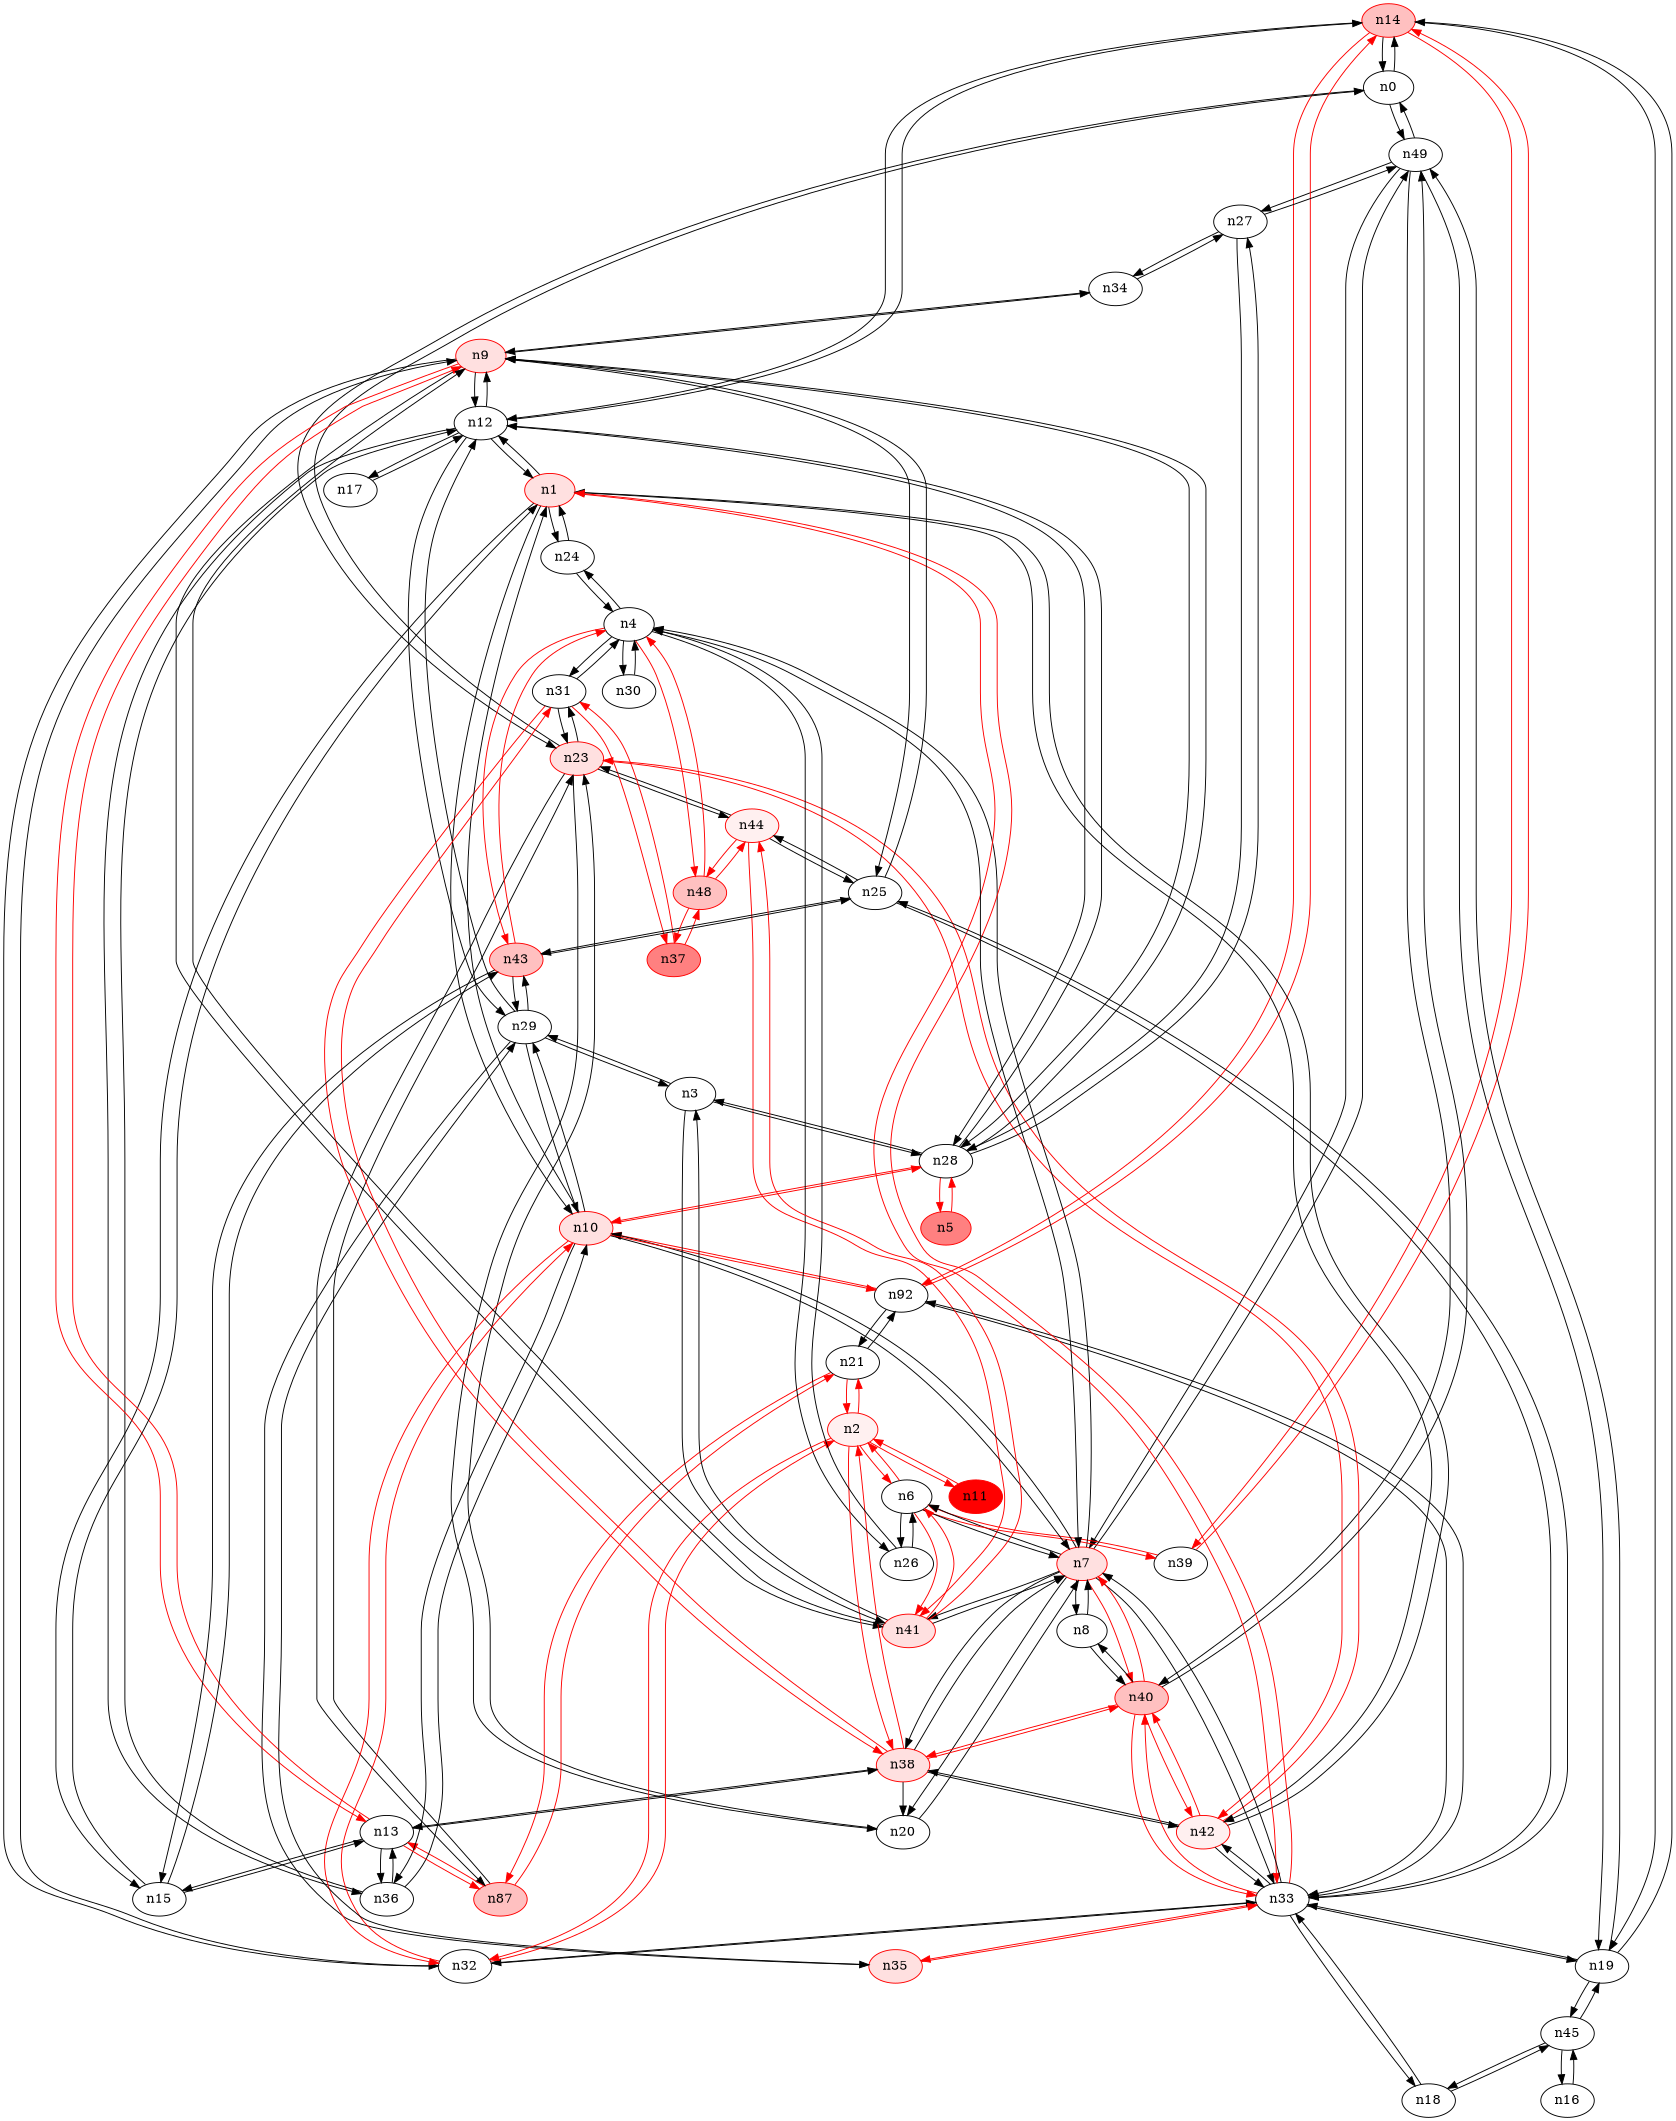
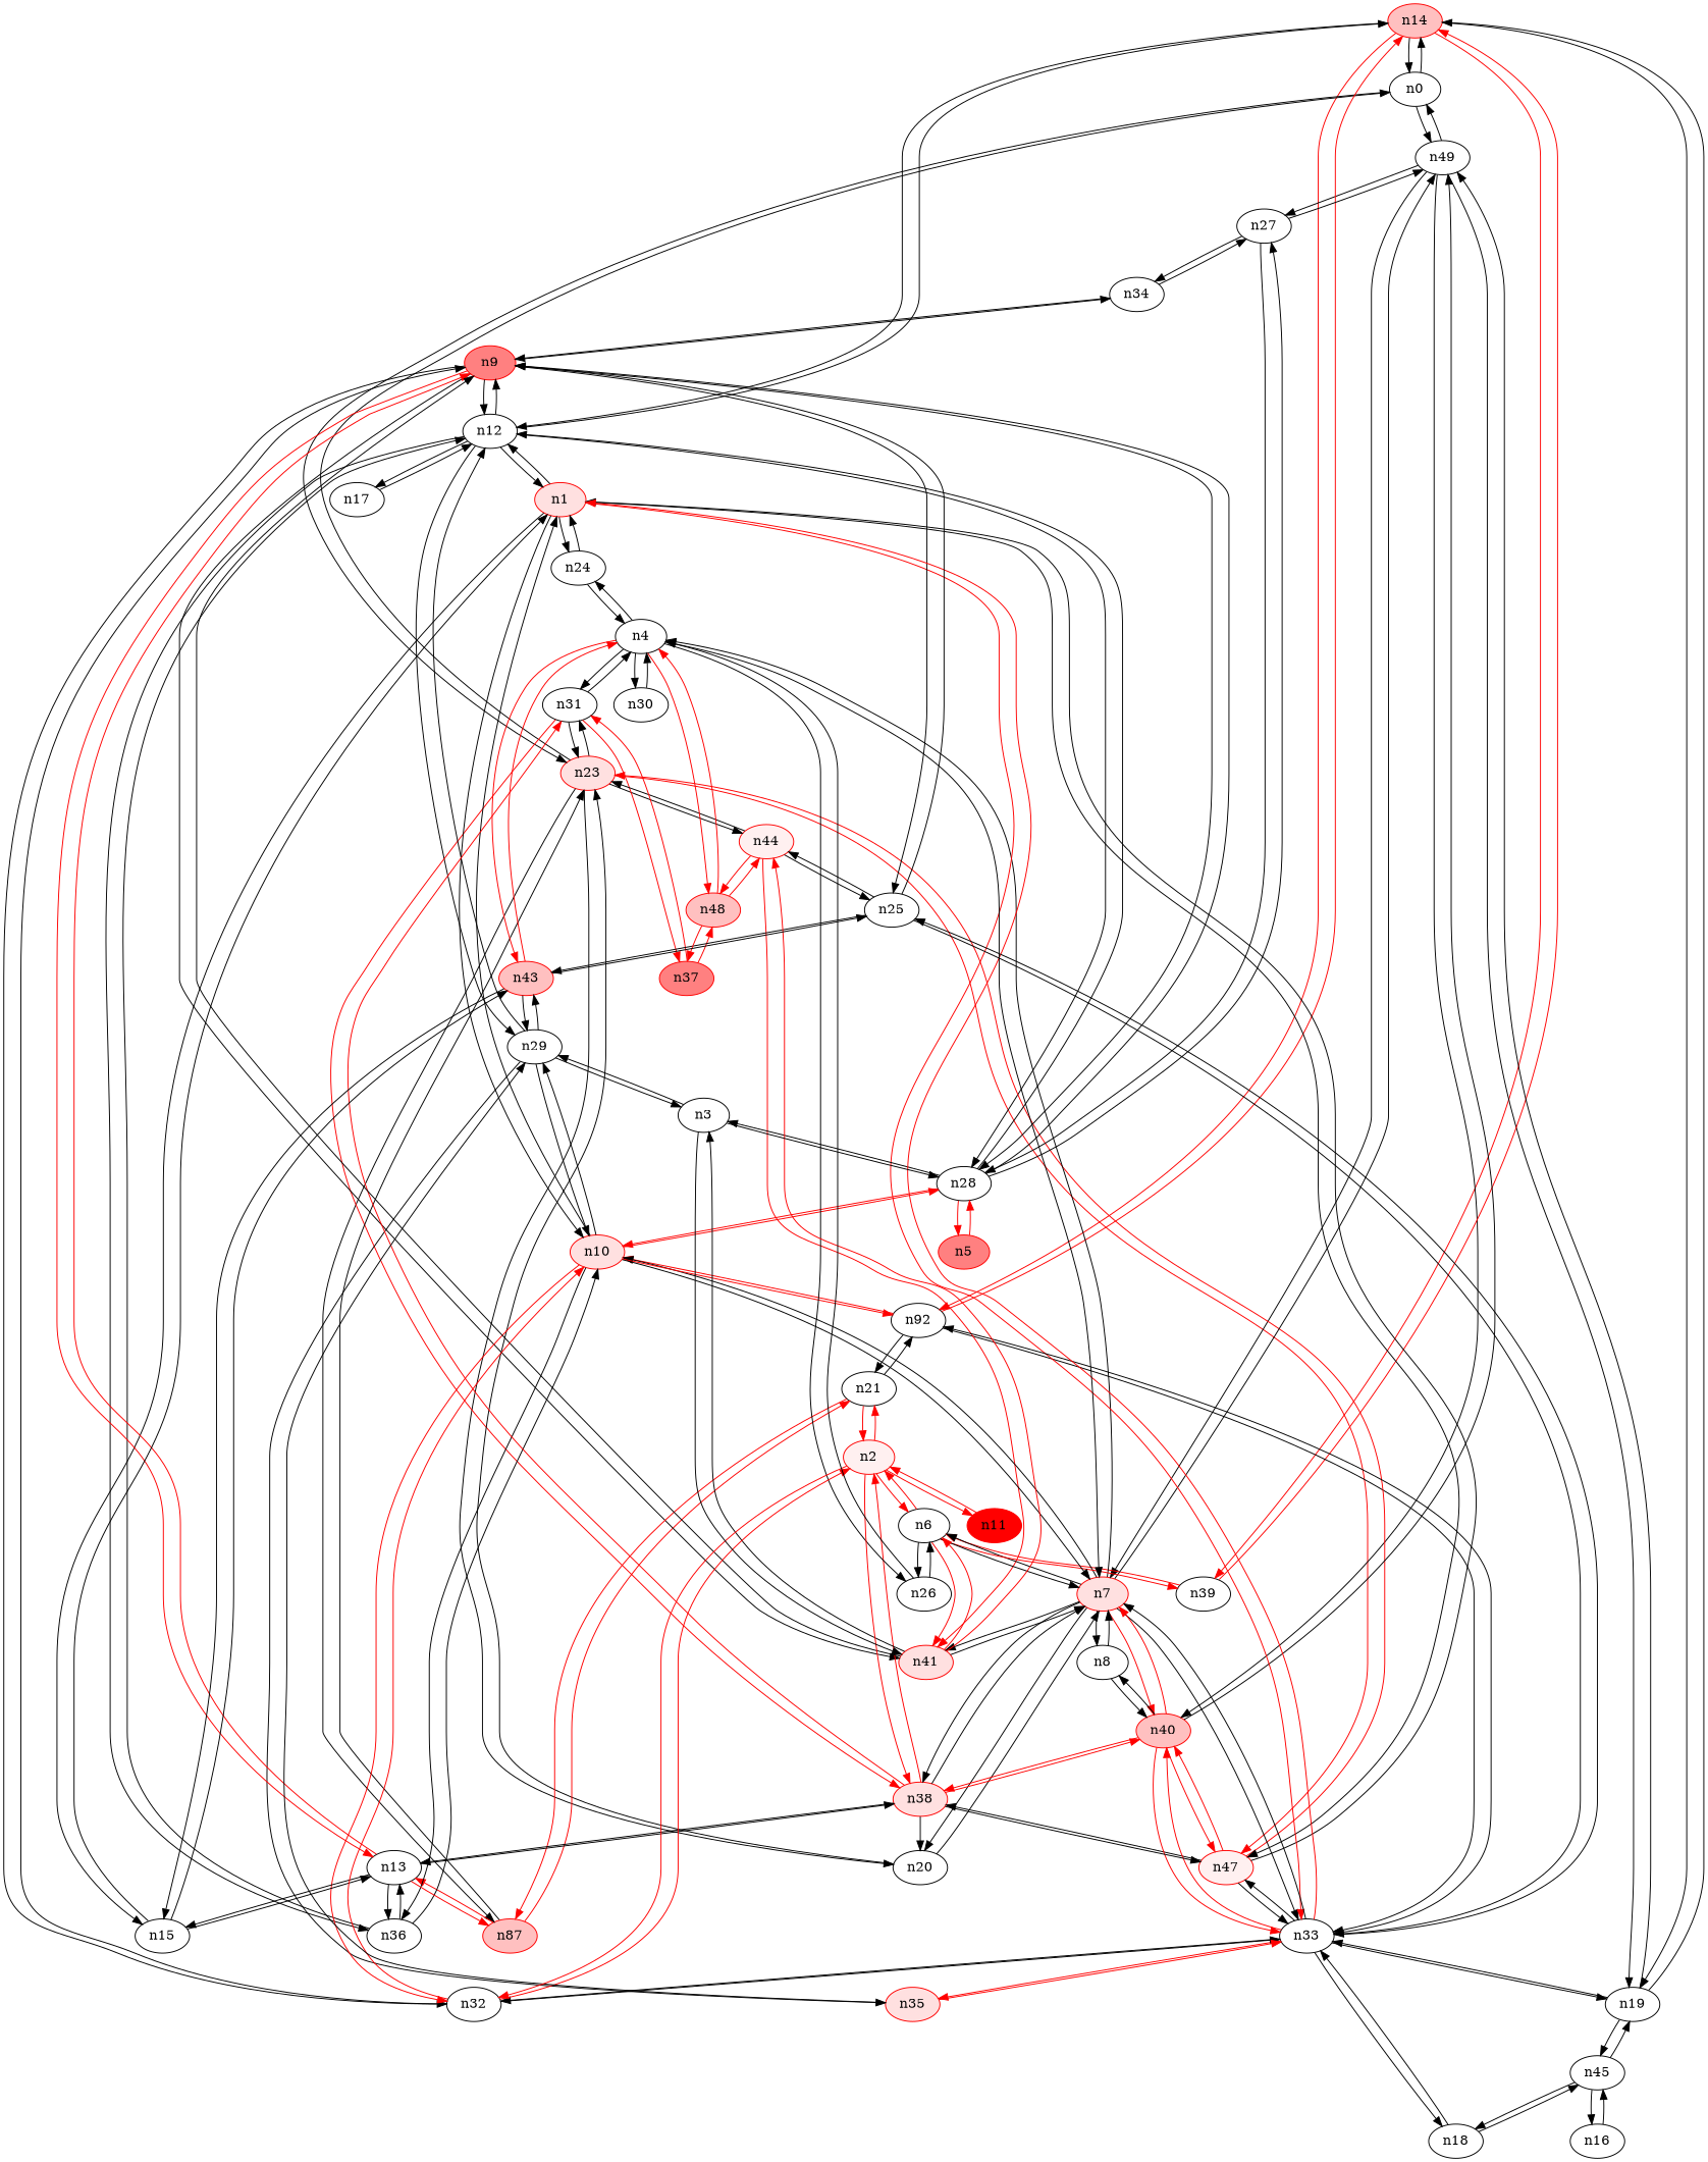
  strict digraph {
    node [type=switch]
    edge [dst_port=0 src_port=0]
    n14 [color="#FF0000" fillcolor="#FFC0C0" style=filled]
    n0
    n23 [color="#FF0000" fillcolor="#FFE0E0" style=filled]
    n49
    n12
    n39
    n22 [label=n92]
    n19
-   n42 [color="#FF0000" fillcolor="#FFF0F0" style=filled type=host]
+   n42 [color="#FF0000" fillcolor="#FFF0F0" style=filled type=host label=n47]
    n31
    n20
    n47 [color="#FF0000" fillcolor="#FFC0C0" label=n87 style=filled]
    n44 [color="#FF0000" fillcolor="#FFF0F0" style=filled type=host]
    n7 [color="#FF0000" fillcolor="#FFE0E0" style=filled type=host]
    n40 [color="#FF0000" fillcolor="#FFC0C0" style=filled]
    n27
    n1 [color="#FF0000" fillcolor="#FFE0E0" style=filled type=host]
    n28
    n29
    n36
-   n9 [color="#FF0000" fillcolor="#FFE0E0" style=filled type=host]
+   n9 [color="#FF0000" fillcolor="#FF8080" style=filled type=host]
    n17
    n6
    n10 [color="#FF0000" fillcolor="#FFE0E0" style=filled type=host]
    n33
    n21
    n45
    n38 [color="#FF0000" fillcolor="#FFE0E0" style=filled type=host]
    n4
    n37 [color="#FF0000" fillcolor="#FF8080" style=filled]
    n13
    n25
    n41 [color="#FF0000" fillcolor="#FFE0E0" style=filled type=host]
    n48 [color="#FF0000" fillcolor="#FFC0C0" style=filled]
    n8
    n34
    n15
    n24
    n32
    n43 [color="#FF0000" fillcolor="#FFC0C0" style=filled type=host]
    n18
    n35 [color="#FF0000" fillcolor="#FFE0E0" style=filled type=host]
    n2 [color="#FF0000" fillcolor="#FFF0F0" style=filled type=host]
    n3
    n5 [color="#FF0000" fillcolor="#FF8080" style=filled type=host]
    n26
    n30
    n11 [color="#FF0000" fillcolor="#FF0000" style=filled]
    n16
    n14 -> n0
    n14 -> n12
    n14 -> n39 [color="#FF0000"]
    n14 -> n22 [color="#FF0000"]
    n14 -> n19
    n0 -> n14
    n0 -> n23
    n0 -> n49
    n23 -> n0
    n23 -> n42 [color="#FF0000"]
    n23 -> n31
    n23 -> n20
    n23 -> n47
    n23 -> n44
    n49 -> n0
    n49 -> n19
    n49 -> n7
    n49 -> n40
    n49 -> n27
    n12 -> n14
    n12 -> n1
    n12 -> n28
    n12 -> n29
    n12 -> n36
    n12 -> n9
    n12 -> n17
    n39 -> n14 [color="#FF0000"]
    n39 -> n6 [color="#FF0000"]
    n22 -> n14 [color="#FF0000"]
    n22 -> n10 [color="#FF0000"]
    n22 -> n33
    n22 -> n21
    n19 -> n14
    n19 -> n49
    n19 -> n33
    n19 -> n45
    n42 -> n23 [color="#FF0000"]
    n42 -> n40 [color="#FF0000"]
    n42 -> n1
    n42 -> n33
    n42 -> n38
    n31 -> n23
    n31 -> n38 [color="#FF0000"]
    n31 -> n4
    n31 -> n37 [color="#FF0000"]
    n20 -> n23
    n20 -> n7
    n47 -> n23
    n47 -> n21 [color="#FF0000"]
    n47 -> n13 [color="#FF0000"]
    n44 -> n23
    n44 -> n25
    n44 -> n41 [color="#FF0000"]
    n44 -> n48 [color="#FF0000"]
    n7 -> n49
    n7 -> n20
    n7 -> n40 [color="#FF0000"]
    n7 -> n6
    n7 -> n10
    n7 -> n33
    n7 -> n38
    n7 -> n4
    n7 -> n41
    n7 -> n8
    n40 -> n49
    n40 -> n42 [color="#FF0000"]
    n40 -> n7 [color="#FF0000"]
    n40 -> n33 [color="#FF0000"]
    n40 -> n38 [color="#FF0000"]
    n40 -> n8
    n27 -> n49
    n27 -> n28
    n27 -> n34
    n1 -> n12
    n1 -> n42
    n1 -> n10
    n1 -> n33 [color="#FF0000"]
    n1 -> n15
    n1 -> n24
    n28 -> n12
    n28 -> n27
    n28 -> n9
    n28 -> n10 [color="#FF0000"]
    n28 -> n3
    n28 -> n5 [color="#FF0000"]
    n29 -> n12
    n29 -> n10
    n29 -> n43
    n29 -> n35
    n29 -> n3
    n36 -> n12
    n36 -> n10
    n36 -> n13
    n9 -> n12
    n9 -> n28
    n9 -> n13 [color="#FF0000"]
    n9 -> n25
    n9 -> n41
    n9 -> n34
    n9 -> n32
    n17 -> n12
    n6 -> n39 [color="#FF0000"]
    n6 -> n7
    n6 -> n41 [color="#FF0000"]
    n6 -> n2 [color="#FF0000"]
    n6 -> n26
    n10 -> n22 [color="#FF0000"]
    n10 -> n7
    n10 -> n1
    n10 -> n28 [color="#FF0000"]
    n10 -> n29
    n10 -> n36
    n10 -> n32 [color="#FF0000"]
    n33 -> n22
    n33 -> n19
    n33 -> n42
    n33 -> n7
    n33 -> n40 [color="#FF0000"]
    n33 -> n1 [color="#FF0000"]
    n33 -> n25
    n33 -> n32
    n33 -> n18
    n33 -> n35 [color="#FF0000"]
    n21 -> n22
    n21 -> n47 [color="#FF0000"]
    n21 -> n2 [color="#FF0000"]
    n45 -> n19
    n45 -> n18
    n45 -> n16
    n38 -> n42
    n38 -> n31 [color="#FF0000"]
    n38 -> n20
    n38 -> n7
    n38 -> n40 [color="#FF0000"]
    n38 -> n13
    n38 -> n2 [color="#FF0000"]
    n4 -> n31
    n4 -> n7
    n4 -> n48 [color="#FF0000"]
    n4 -> n24
    n4 -> n43 [color="#FF0000"]
    n4 -> n26
    n4 -> n30
    n37 -> n31 [color="#FF0000"]
    n37 -> n48 [color="#FF0000"]
    n13 -> n47 [color="#FF0000"]
    n13 -> n36
    n13 -> n9 [color="#FF0000"]
    n13 -> n38
    n13 -> n15
    n25 -> n44
    n25 -> n9
    n25 -> n33
    n25 -> n43
    n41 -> n44 [color="#FF0000"]
    n41 -> n7
    n41 -> n9
    n41 -> n6 [color="#FF0000"]
    n41 -> n3
    n48 -> n44 [color="#FF0000"]
    n48 -> n4 [color="#FF0000"]
    n48 -> n37 [color="#FF0000"]
    n8 -> n7
    n8 -> n40
    n34 -> n27
    n34 -> n9
    n15 -> n1
    n15 -> n13
    n15 -> n43
    n24 -> n1
    n24 -> n4
    n32 -> n9
    n32 -> n10 [color="#FF0000"]
    n32 -> n33
    n32 -> n2 [color="#FF0000"]
    n43 -> n29
    n43 -> n4 [color="#FF0000"]
    n43 -> n25
    n43 -> n15
    n18 -> n33
    n18 -> n45
    n35 -> n29
    n35 -> n33 [color="#FF0000"]
    n2 -> n6 [color="#FF0000"]
    n2 -> n21 [color="#FF0000"]
    n2 -> n38 [color="#FF0000"]
    n2 -> n32 [color="#FF0000"]
    n2 -> n11 [color="#FF0000"]
    n3 -> n28
    n3 -> n29
    n3 -> n41
    n5 -> n28 [color="#FF0000"]
    n26 -> n6
    n26 -> n4
    n30 -> n4
    n11 -> n2 [color="#FF0000"]
    n16 -> n45
  }
